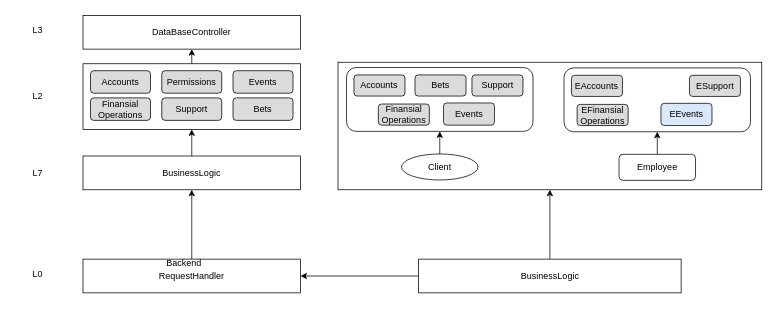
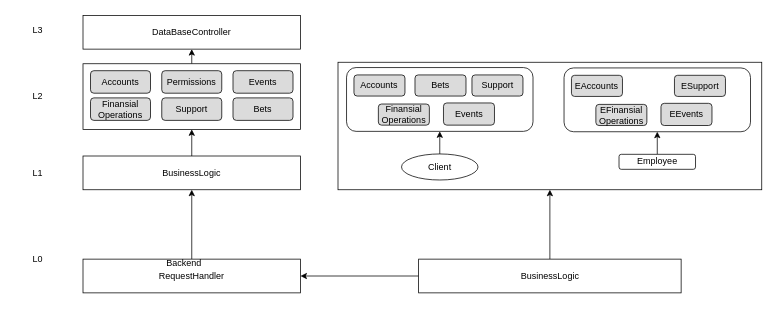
  <mxCell id="0" />
  <mxCell id="1" parent="0" />
  <mxCell id="2" value="DataBaseController" style="rounded=0;whiteSpace=wrap;html=1;" vertex="1" parent="1"><mxGeometry x="110" y="20" width="290" height="45" as="geometry" /></mxCell>
- <mxCell id="3" value="L0" style="text;html=1;align=center;verticalAlign=middle;whiteSpace=wrap;rounded=0;" vertex="1" parent="1"><mxGeometry x="20" y="350" width="60" height="30" as="geometry" /></mxCell>
+ <mxCell id="3" value="L0" style="text;html=1;align=center;verticalAlign=middle;whiteSpace=wrap;rounded=0;" vertex="1" parent="1"><mxGeometry x="20" y="330" width="60" height="30" as="geometry" /></mxCell>
  <mxCell id="4" value="L2" style="text;html=1;align=center;verticalAlign=middle;whiteSpace=wrap;rounded=0;" vertex="1" parent="1"><mxGeometry x="20" y="113.25" width="60" height="30" as="geometry" /></mxCell>
- <mxCell id="5" value="L7" style="text;html=1;align=center;verticalAlign=middle;whiteSpace=wrap;rounded=0;" vertex="1" parent="1"><mxGeometry x="20" y="215" width="60" height="30" as="geometry" /></mxCell>
+ <mxCell id="5" value="L1" style="text;html=1;align=center;verticalAlign=middle;whiteSpace=wrap;rounded=0;" vertex="1" parent="1"><mxGeometry x="20" y="215" width="60" height="30" as="geometry" /></mxCell>
  <mxCell id="6" value="L3" style="text;html=1;align=center;verticalAlign=middle;whiteSpace=wrap;rounded=0;" vertex="1" parent="1"><mxGeometry x="20" y="25" width="60" height="30" as="geometry" /></mxCell>
  <mxCell id="7" style="edgeStyle=orthogonalEdgeStyle;rounded=0;orthogonalLoop=1;jettySize=auto;html=1;exitX=0.5;exitY=0;exitDx=0;exitDy=0;entryX=0.5;entryY=1;entryDx=0;entryDy=0;" edge="1" parent="1" source="8" target="2"><mxGeometry relative="1" as="geometry" /></mxCell>
  <mxCell id="8" value="" style="rounded=0;whiteSpace=wrap;html=1;" vertex="1" parent="1"><mxGeometry x="110" y="84.5" width="290" height="87.5" as="geometry" /></mxCell>
  <mxCell id="9" value="Accounts" style="rounded=1;whiteSpace=wrap;html=1;fillColor=#DBDBDB;" vertex="1" parent="1"><mxGeometry x="120" y="93.75" width="80" height="30" as="geometry" /></mxCell>
  <mxCell id="10" style="edgeStyle=orthogonalEdgeStyle;rounded=0;orthogonalLoop=1;jettySize=auto;html=1;exitX=0.5;exitY=0;exitDx=0;exitDy=0;entryX=0.5;entryY=1;entryDx=0;entryDy=0;" edge="1" parent="1" source="11" target="8"><mxGeometry relative="1" as="geometry" /></mxCell>
  <mxCell id="11" value="BusinessLogic" style="rounded=0;whiteSpace=wrap;html=1;" vertex="1" parent="1"><mxGeometry x="110" y="207.5" width="290" height="45" as="geometry" /></mxCell>
  <mxCell id="12" value="Events" style="rounded=1;whiteSpace=wrap;html=1;fillColor=#DBDBDB;" vertex="1" parent="1"><mxGeometry x="310" y="93.75" width="80" height="30" as="geometry" /></mxCell>
  <mxCell id="13" value="Permissions" style="rounded=1;whiteSpace=wrap;html=1;fillColor=#DBDBDB;" vertex="1" parent="1"><mxGeometry x="215" y="93.75" width="80" height="30" as="geometry" /></mxCell>
  <mxCell id="14" value="Bets" style="rounded=1;whiteSpace=wrap;html=1;fillColor=#DBDBDB;" vertex="1" parent="1"><mxGeometry x="310" y="130" width="80" height="30" as="geometry" /></mxCell>
  <mxCell id="15" value="Finansial Operations" style="rounded=1;whiteSpace=wrap;html=1;fillColor=#DBDBDB;" vertex="1" parent="1"><mxGeometry x="120" y="130" width="80" height="30" as="geometry" /></mxCell>
  <mxCell id="16" value="Support" style="rounded=1;whiteSpace=wrap;html=1;fillColor=#DBDBDB;" vertex="1" parent="1"><mxGeometry x="215" y="130" width="80" height="30" as="geometry" /></mxCell>
  <mxCell id="17" style="edgeStyle=orthogonalEdgeStyle;rounded=0;orthogonalLoop=1;jettySize=auto;html=1;exitX=0.5;exitY=0;exitDx=0;exitDy=0;entryX=0.5;entryY=1;entryDx=0;entryDy=0;" edge="1" parent="1" source="18" target="11"><mxGeometry relative="1" as="geometry" /></mxCell>
  <mxCell id="18" value="RequestHandler" style="rounded=0;whiteSpace=wrap;html=1;" vertex="1" parent="1"><mxGeometry x="110" y="345" width="290" height="45" as="geometry" /></mxCell>
  <mxCell id="19" style="edgeStyle=orthogonalEdgeStyle;rounded=0;orthogonalLoop=1;jettySize=auto;html=1;exitX=0;exitY=0.5;exitDx=0;exitDy=0;entryX=1;entryY=0.5;entryDx=0;entryDy=0;" edge="1" parent="1" source="21" target="18"><mxGeometry relative="1" as="geometry" /></mxCell>
  <mxCell id="20" style="edgeStyle=orthogonalEdgeStyle;rounded=0;orthogonalLoop=1;jettySize=auto;html=1;exitX=0.5;exitY=0;exitDx=0;exitDy=0;entryX=0.5;entryY=1;entryDx=0;entryDy=0;" edge="1" parent="1" source="21" target="23"><mxGeometry relative="1" as="geometry"><mxPoint x="585.167" y="235" as="targetPoint" /></mxGeometry></mxCell>
  <mxCell id="21" value="BusinessLogic" style="rounded=0;whiteSpace=wrap;html=1;" vertex="1" parent="1"><mxGeometry x="557.5" y="345" width="350" height="45" as="geometry" /></mxCell>
  <mxCell id="22" value="Backend" style="text;html=1;align=center;verticalAlign=middle;whiteSpace=wrap;rounded=0;" vertex="1" parent="1"><mxGeometry x="215" y="335" width="60" height="30" as="geometry" /></mxCell>
  <mxCell id="23" value="" style="rounded=0;whiteSpace=wrap;html=1;" vertex="1" parent="1"><mxGeometry x="450" y="82.5" width="565" height="170" as="geometry" /></mxCell>
  <mxCell id="24" value="" style="group" vertex="1" connectable="0" parent="1"><mxGeometry x="455" y="82" width="255" height="157.5" as="geometry" /></mxCell>
  <mxCell id="25" value="" style="rounded=1;whiteSpace=wrap;html=1;" vertex="1" parent="24"><mxGeometry x="6.375" y="7.579" width="248.625" height="85.069" as="geometry" /></mxCell>
  <mxCell id="26" value="Support" style="rounded=1;whiteSpace=wrap;html=1;fillColor=#DBDBDB;" vertex="1" parent="24"><mxGeometry x="173.615" y="17.412" width="68" height="28.167" as="geometry" /></mxCell>
  <mxCell id="27" style="edgeStyle=orthogonalEdgeStyle;rounded=0;orthogonalLoop=1;jettySize=auto;html=1;exitX=0.5;exitY=0;exitDx=0;exitDy=0;entryX=0.5;entryY=1;entryDx=0;entryDy=0;" edge="1" parent="24" source="28" target="25"><mxGeometry relative="1" as="geometry" /></mxCell>
  <mxCell id="28" value="Client" style="ellipse;whiteSpace=wrap;html=1;" vertex="1" parent="24"><mxGeometry x="79.69" y="122.759" width="102" height="34.739" as="geometry" /></mxCell>
  <mxCell id="29" value="Events" style="rounded=1;whiteSpace=wrap;html=1;fillColor=#DBDBDB;" vertex="1" parent="24"><mxGeometry x="135.636" y="54.782" width="68" height="29.575" as="geometry" /></mxCell>
  <mxCell id="30" value="Bets" style="rounded=1;whiteSpace=wrap;html=1;fillColor=#DBDBDB;" vertex="1" parent="24"><mxGeometry x="97.658" y="17.414" width="68" height="28.167" as="geometry" /></mxCell>
  <mxCell id="31" value="Finansial Operations" style="rounded=1;whiteSpace=wrap;html=1;fillColor=#DBDBDB;" vertex="1" parent="24"><mxGeometry x="48.83" y="56.191" width="68" height="28.167" as="geometry" /></mxCell>
  <mxCell id="32" value="Accounts" style="rounded=1;whiteSpace=wrap;html=1;fillColor=#DBDBDB;" vertex="1" parent="24"><mxGeometry x="16.277" y="17.414" width="68" height="28.167" as="geometry" /></mxCell>
  <mxCell id="33" value="" style="group" vertex="1" connectable="0" parent="1"><mxGeometry x="745" y="82.5" width="255" height="157.5" as="geometry" /></mxCell>
  <mxCell id="34" value="" style="rounded=1;whiteSpace=wrap;html=1;" vertex="1" parent="33"><mxGeometry x="6.375" y="7.579" width="248.625" height="85.069" as="geometry" /></mxCell>
- <mxCell id="35" value="ESupport" style="rounded=1;whiteSpace=wrap;html=1;fillColor=#DBDBDB;" vertex="1" parent="33"><mxGeometry x="173.615" y="17.412" width="68" height="28.167" as="geometry" /></mxCell>
+ <mxCell id="35" value="ESupport" style="rounded=1;whiteSpace=wrap;html=1;fillColor=#DBDBDB;" vertex="1" parent="33"><mxGeometry x="153.615" y="17.412" width="68" height="28.167" as="geometry" /></mxCell>
  <mxCell id="36" style="edgeStyle=orthogonalEdgeStyle;rounded=0;orthogonalLoop=1;jettySize=auto;html=1;exitX=0.5;exitY=0;exitDx=0;exitDy=0;entryX=0.5;entryY=1;entryDx=0;entryDy=0;" edge="1" parent="33" source="37" target="34"><mxGeometry relative="1" as="geometry" /></mxCell>
- <mxCell id="37" value="Employee" style="rounded=1;whiteSpace=wrap;html=1;" vertex="1" parent="33"><mxGeometry x="79.69" y="122.759" width="102" height="34.739" as="geometry" /></mxCell>
- <mxCell id="38" value="EEvents" style="rounded=1;whiteSpace=wrap;html=1;fillColor=#dae8fc;" vertex="1" parent="33"><mxGeometry x="135.636" y="54.782" width="68" height="29.575" as="geometry" /></mxCell>
- <mxCell id="39" value="EFinansial Operations" style="rounded=1;whiteSpace=wrap;html=1;fillColor=#DBDBDB;" vertex="1" parent="33"><mxGeometry x="23.83" y="56.191" width="68" height="28.167" as="geometry" /></mxCell>
+ <mxCell id="37" value="Employee" style="rounded=1;whiteSpace=wrap;html=1;" vertex="1" parent="33"><mxGeometry x="79.69" y="122.759" width="102" height="20" as="geometry" /></mxCell>
+ <mxCell id="38" value="EEvents" style="rounded=1;whiteSpace=wrap;html=1;fillColor=#DBDBDB;" vertex="1" parent="33"><mxGeometry x="135.636" y="54.782" width="68" height="29.575" as="geometry" /></mxCell>
+ <mxCell id="39" value="EFinansial Operations" style="rounded=1;whiteSpace=wrap;html=1;fillColor=#DBDBDB;" vertex="1" parent="33"><mxGeometry x="48.83" y="56.191" width="68" height="28.167" as="geometry" /></mxCell>
  <mxCell id="40" value="EAccounts" style="rounded=1;whiteSpace=wrap;html=1;fillColor=#DBDBDB;" vertex="1" parent="33"><mxGeometry x="16.277" y="17.414" width="68" height="28.167" as="geometry" /></mxCell>
